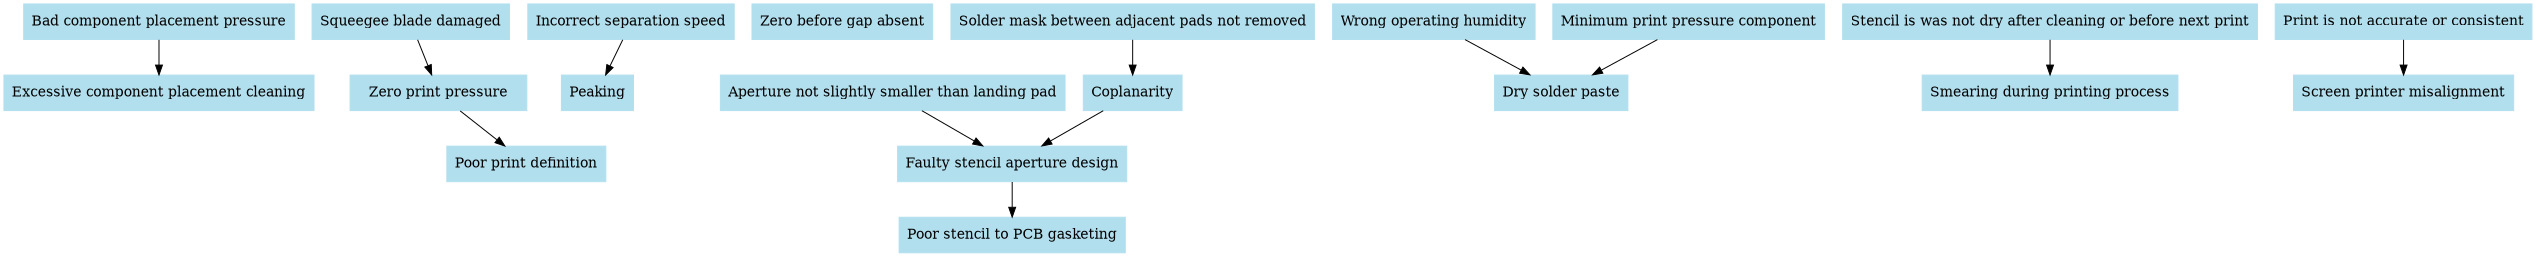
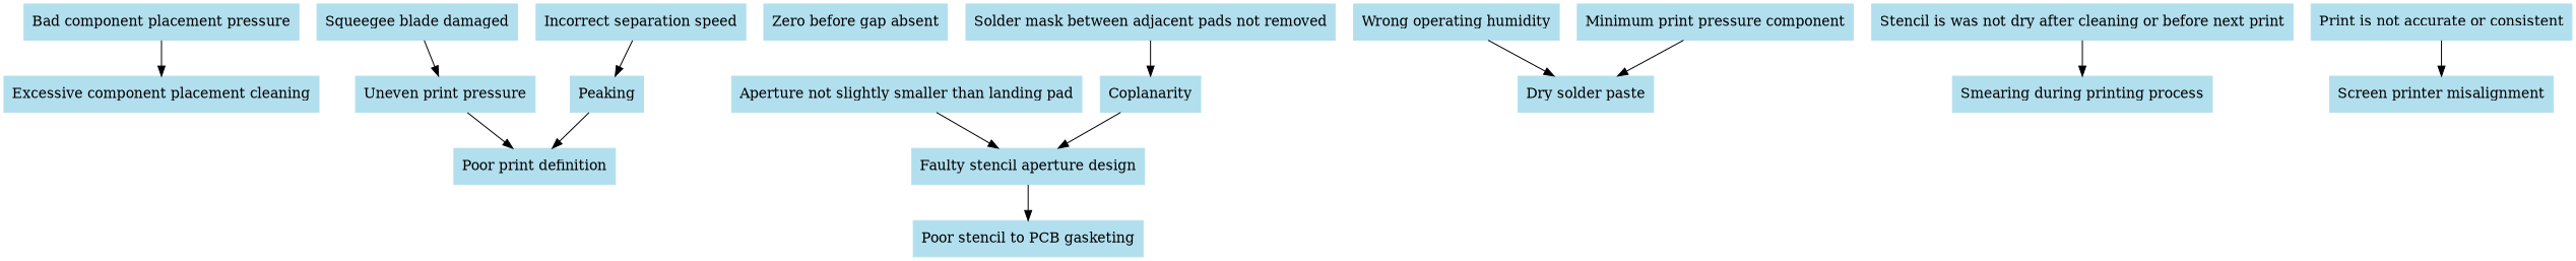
  digraph {
    node [color=lightblue2 shape=box style=filled]
    n1 [label="Excessive component placement cleaning"]
    "Bad component placement pressure"
    Peaking
    "Poor print definition"
    "Incorrect separation speed"
-   "Uneven print pressure" [label="Zero print pressure"]
+   "Uneven print pressure"
    "Squeegee blade damaged"
    n8 [label="Zero before gap absent"]
    "Faulty stencil aperture design"
    "Poor stencil to PCB gasketing"
    "Aperture not slightly smaller than landing pad"
    "Wrong operating humidity"
    "Dry solder paste"
    n14 [label="Minimum print pressure component"]
    Coplanarity
    "Solder mask between adjacent pads not removed"
    "Stencil is was not dry after cleaning or before next print"
    "Smearing during printing process"
    "Print is not accurate or consistent"
    "Screen printer misalignment"
    "Bad component placement pressure" -> n1
+   Peaking -> "Poor print definition"
    "Incorrect separation speed" -> Peaking
    "Uneven print pressure" -> "Poor print definition"
    "Squeegee blade damaged" -> "Uneven print pressure"
    "Faulty stencil aperture design" -> "Poor stencil to PCB gasketing"
    "Aperture not slightly smaller than landing pad" -> "Faulty stencil aperture design"
    "Wrong operating humidity" -> "Dry solder paste"
    n14 -> "Dry solder paste"
    Coplanarity -> "Faulty stencil aperture design"
    "Solder mask between adjacent pads not removed" -> Coplanarity
    "Stencil is was not dry after cleaning or before next print" -> "Smearing during printing process"
    "Print is not accurate or consistent" -> "Screen printer misalignment"
  }
